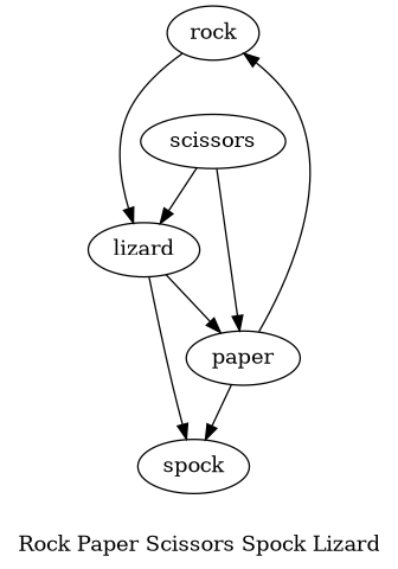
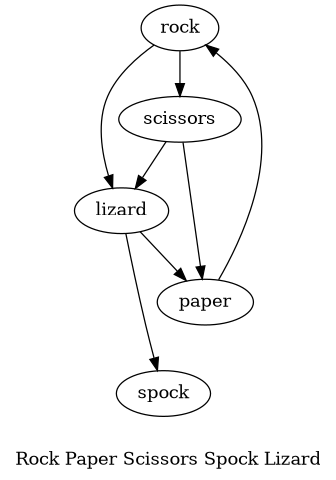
  digraph {
    label="Rock Paper Scissors Spock Lizard"
    rock
    scissors
    lizard
    paper
    spock
+   rock -> scissors
    rock -> lizard
    scissors -> lizard
    scissors -> paper
    lizard -> paper
    lizard -> spock
    paper -> rock
-   paper -> spock
  }
